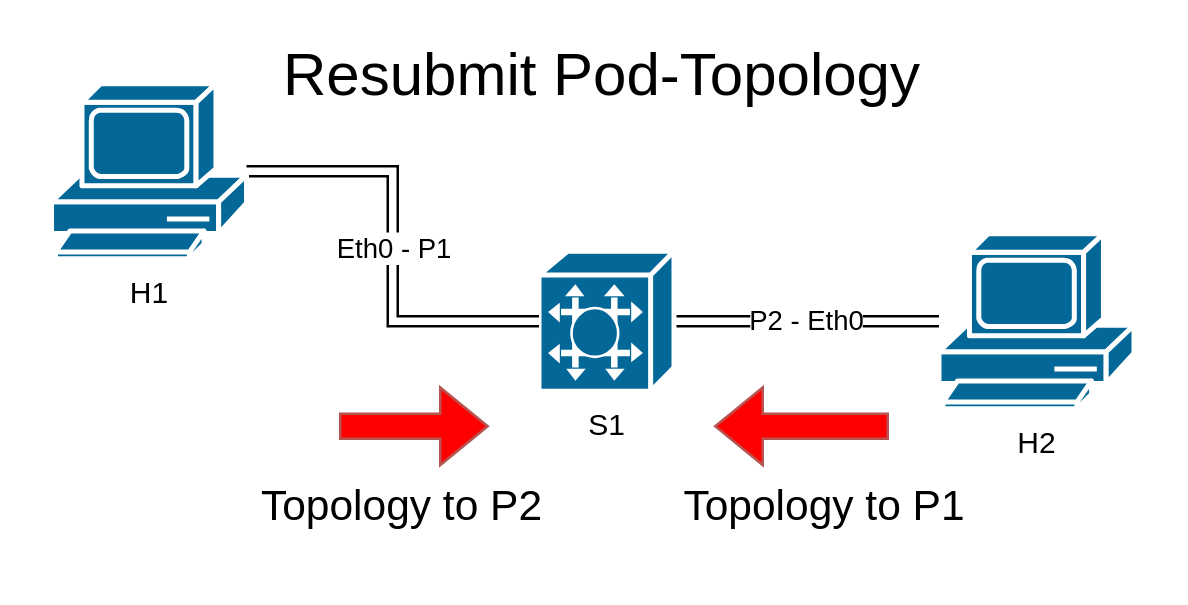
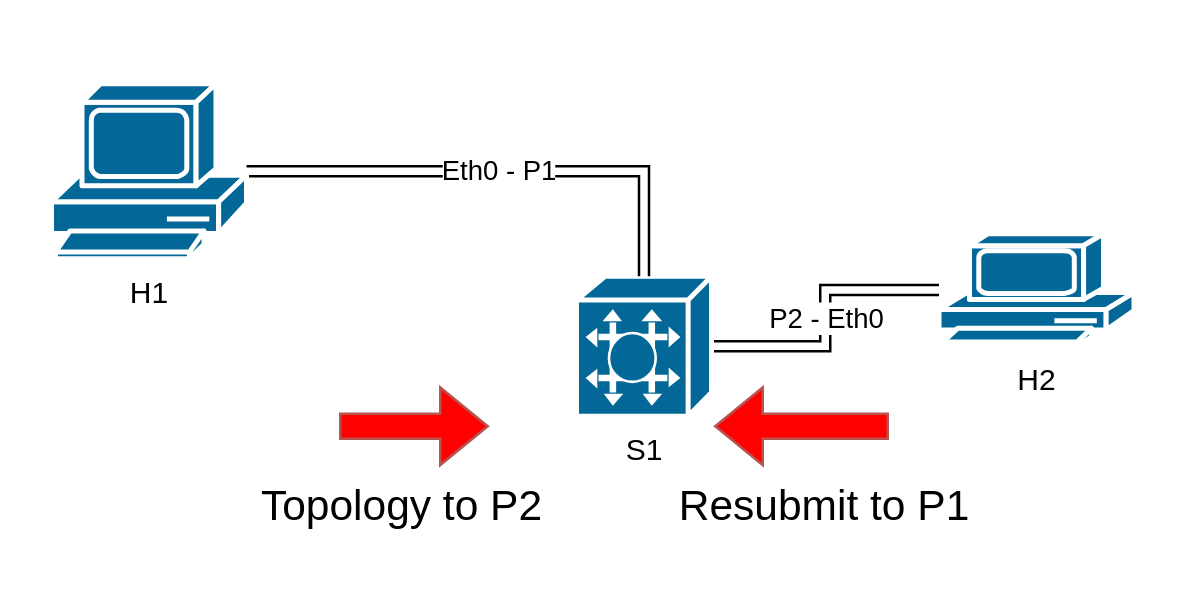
  <mxCell id="0" />
  <mxCell id="1" parent="0" />
  <mxCell id="2" value="P2 - Eth0" style="edgeStyle=orthogonalEdgeStyle;shape=link;rounded=0;orthogonalLoop=1;jettySize=auto;html=1;" parent="1" source="3" target="6" edge="1"><mxGeometry relative="1" as="geometry" /></mxCell>
- <mxCell id="3" value="&lt;div&gt;S1&lt;/div&gt;" style="shape=mxgraph.cisco.switches.programmable_switch;sketch=0;html=1;pointerEvents=1;dashed=0;fillColor=#036897;strokeColor=#ffffff;strokeWidth=2;verticalLabelPosition=bottom;verticalAlign=top;align=center;outlineConnect=0;" parent="1" vertex="1"><mxGeometry x="215" y="100" width="54" height="56" as="geometry" /></mxCell>
+ <mxCell id="3" value="&lt;div&gt;S1&lt;/div&gt;" style="shape=mxgraph.cisco.switches.programmable_switch;sketch=0;html=1;pointerEvents=1;dashed=0;fillColor=#036897;strokeColor=#ffffff;strokeWidth=2;verticalLabelPosition=bottom;verticalAlign=top;align=center;outlineConnect=0;" parent="1" vertex="1"><mxGeometry x="230" y="110" width="54" height="56" as="geometry" /></mxCell>
  <mxCell id="4" value="Eth0 - P1" style="edgeStyle=orthogonalEdgeStyle;shape=link;rounded=0;orthogonalLoop=1;jettySize=auto;html=1;" parent="1" source="5" target="3" edge="1"><mxGeometry relative="1" as="geometry" /></mxCell>
  <mxCell id="5" value="H1" style="shape=mxgraph.cisco.computers_and_peripherals.pc;sketch=0;html=1;pointerEvents=1;dashed=0;fillColor=#036897;strokeColor=#ffffff;strokeWidth=2;verticalLabelPosition=bottom;verticalAlign=top;align=center;outlineConnect=0;" parent="1" vertex="1"><mxGeometry x="20" y="33" width="78" height="70" as="geometry" /></mxCell>
- <mxCell id="6" value="H2" style="shape=mxgraph.cisco.computers_and_peripherals.pc;sketch=0;html=1;pointerEvents=1;dashed=0;fillColor=#036897;strokeColor=#ffffff;strokeWidth=2;verticalLabelPosition=bottom;verticalAlign=top;align=center;outlineConnect=0;" parent="1" vertex="1"><mxGeometry x="375" y="93" width="78" height="70" as="geometry" /></mxCell>
- <mxCell id="7" value="&lt;font style=&quot;font-size: 24px&quot;&gt;Resubmit Pod-Topology&lt;/font&gt;" style="text;html=1;align=center;verticalAlign=middle;resizable=0;points=[];autosize=1;strokeColor=none;fillColor=none;" parent="1" vertex="1"><mxGeometry x="105" y="20" width="270" height="20" as="geometry" /></mxCell>
+ <mxCell id="6" value="H2" style="shape=mxgraph.cisco.computers_and_peripherals.pc;sketch=0;html=1;pointerEvents=1;dashed=0;fillColor=#036897;strokeColor=#ffffff;strokeWidth=2;verticalLabelPosition=bottom;verticalAlign=top;align=center;outlineConnect=0;" parent="1" vertex="1"><mxGeometry x="375" y="93" width="78" height="45" as="geometry" /></mxCell>
  <mxCell id="8" value="" style="shape=flexArrow;endArrow=classic;html=1;rounded=0;fontSize=24;fillColor=#FF0000;strokeColor=#b85450;" parent="1" edge="1"><mxGeometry width="50" height="50" relative="1" as="geometry"><mxPoint x="135" y="170" as="sourcePoint" /><mxPoint x="195" y="170" as="targetPoint" /></mxGeometry></mxCell>
  <mxCell id="9" value="&lt;font style=&quot;font-size: 17px&quot;&gt;Topology to P2&lt;br&gt;&lt;/font&gt;" style="text;html=1;align=center;verticalAlign=middle;resizable=0;points=[];autosize=1;strokeColor=none;fillColor=none;fontSize=24;" parent="1" vertex="1"><mxGeometry x="95" y="180" width="130" height="40" as="geometry" /></mxCell>
  <mxCell id="10" value="" style="shape=flexArrow;endArrow=classic;html=1;rounded=0;fontSize=24;fillColor=#FF0000;strokeColor=#b85450;" parent="1" edge="1"><mxGeometry width="50" height="50" relative="1" as="geometry"><mxPoint x="355" y="170" as="sourcePoint" /><mxPoint x="285" y="170" as="targetPoint" /></mxGeometry></mxCell>
- <mxCell id="11" value="&lt;font style=&quot;font-size: 17px&quot;&gt;Topology to P1&lt;br&gt;&lt;/font&gt;" style="text;html=1;align=center;verticalAlign=middle;resizable=0;points=[];autosize=1;strokeColor=none;fillColor=none;fontSize=24;" parent="1" vertex="1"><mxGeometry x="264" y="180" width="130" height="40" as="geometry" /></mxCell>
+ <mxCell id="11" value="&lt;font style=&quot;font-size: 17px&quot;&gt;Resubmit to P1&lt;br&gt;&lt;/font&gt;" style="text;html=1;align=center;verticalAlign=middle;resizable=0;points=[];autosize=1;strokeColor=none;fillColor=none;fontSize=24;" parent="1" vertex="1"><mxGeometry x="264" y="180" width="130" height="40" as="geometry" /></mxCell>
